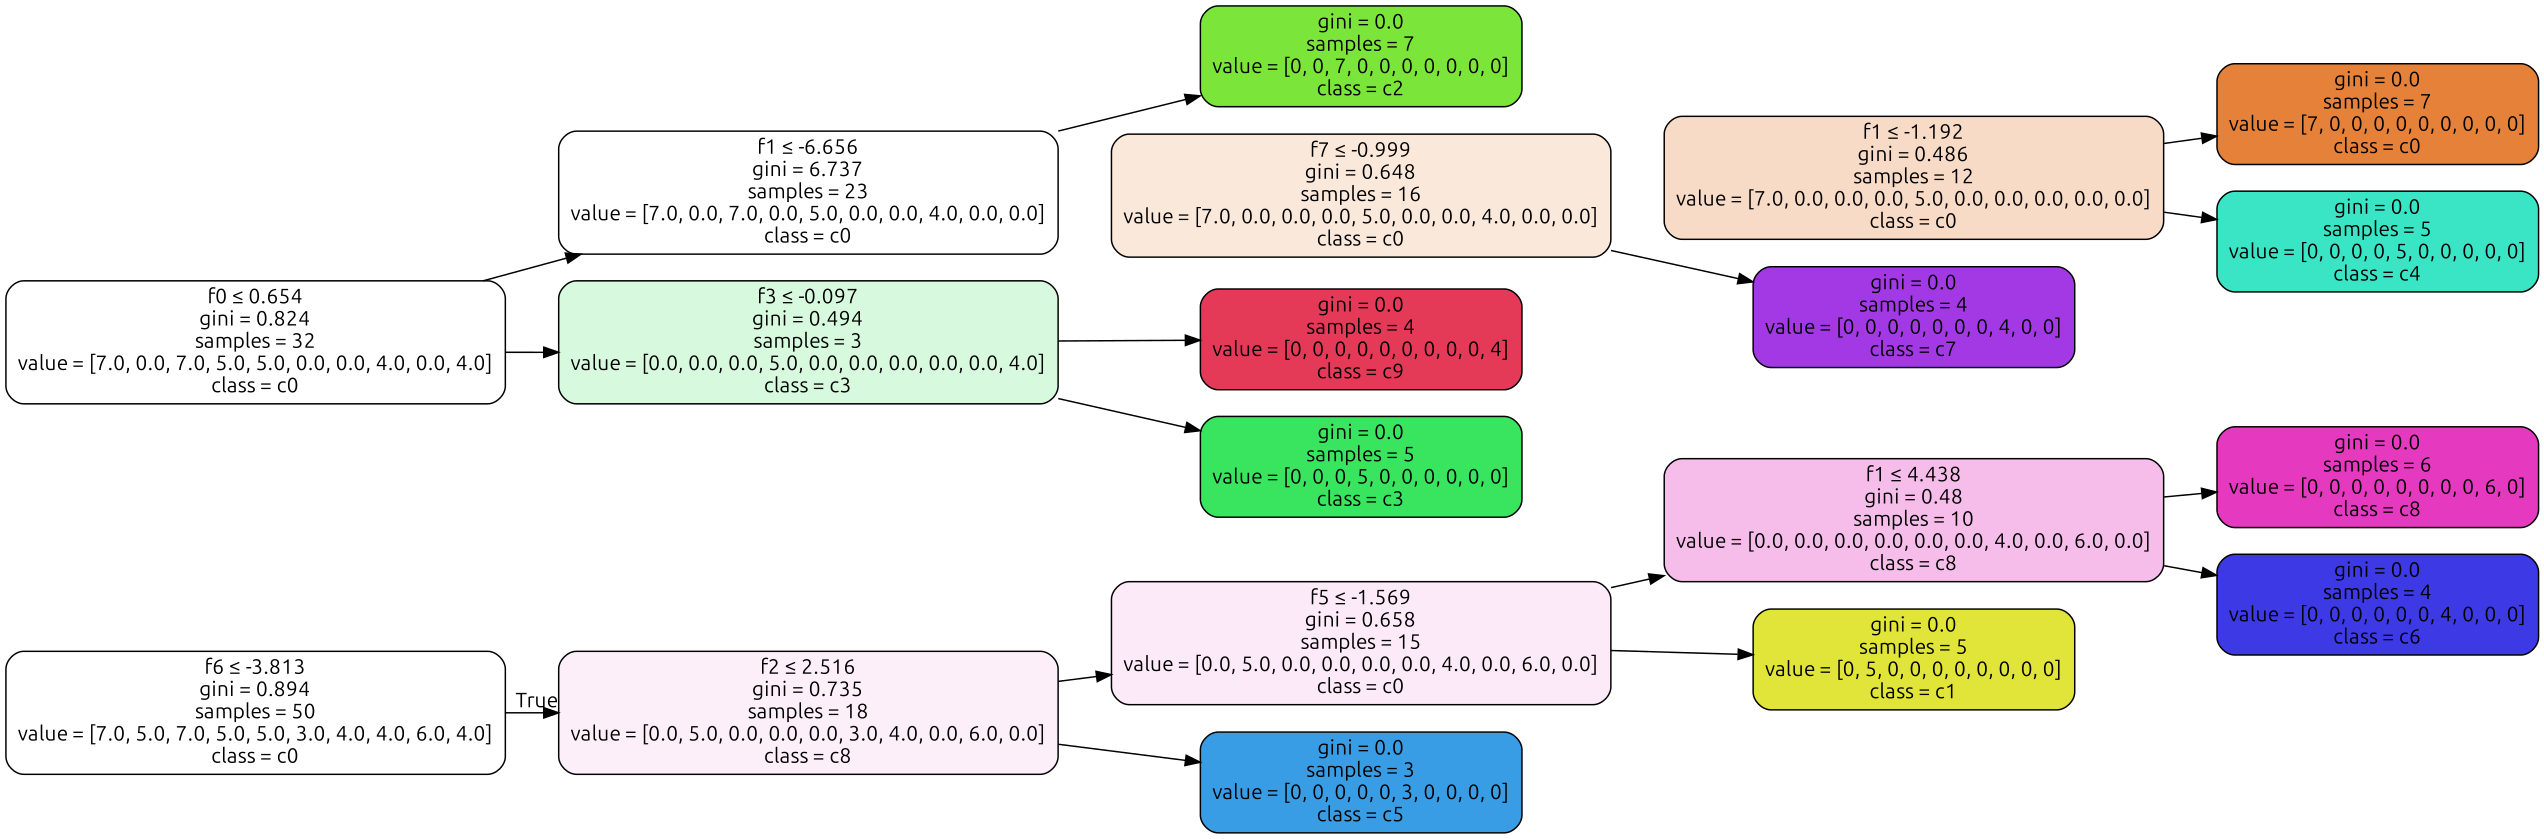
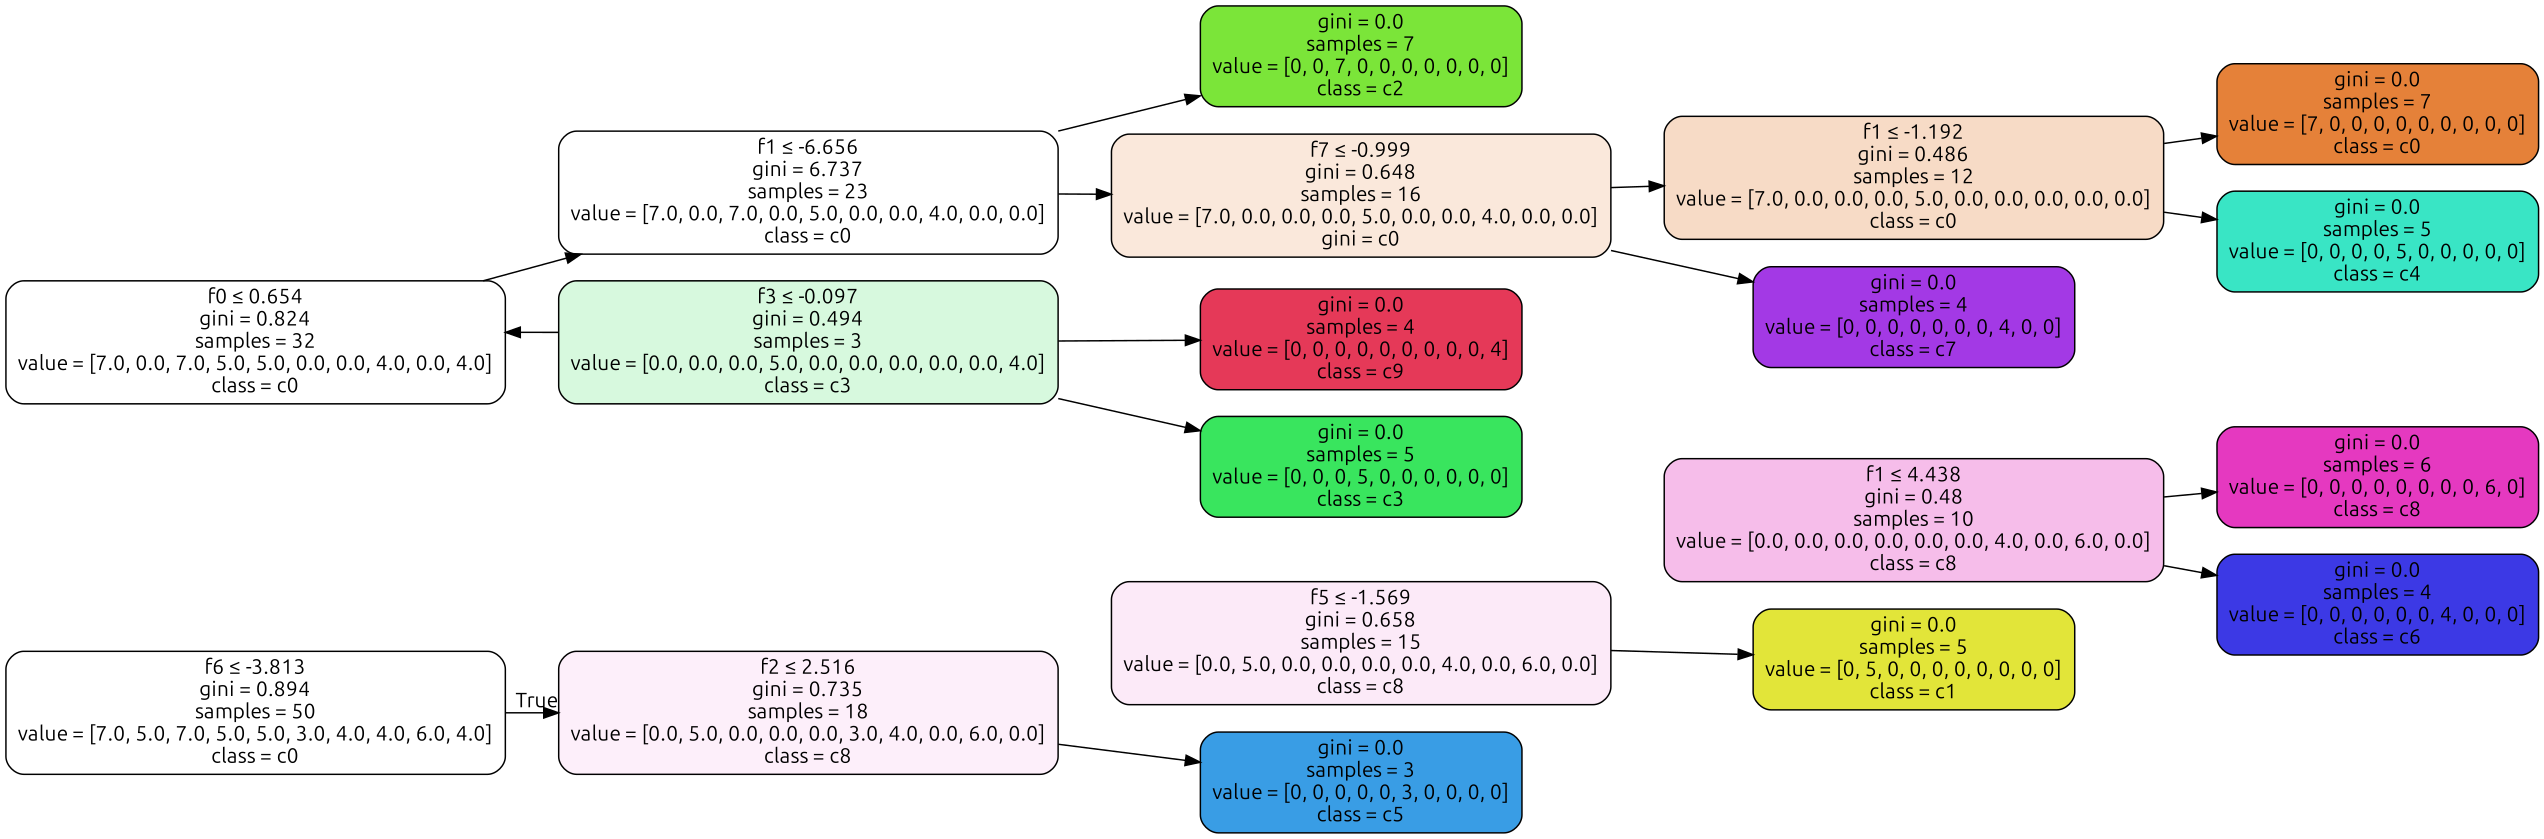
  digraph {
    fontname=Ubuntu
    rankdir=LR
    node [color=black fillcolor="#e5813900" fontname=Ubuntu shape=box style="filled, rounded"]
    edge [fontname=Ubuntu]
    n1 [label=<f6 &le; -3.813<br/>gini = 0.894<br/>samples = 50<br/>value = [7.0, 5.0, 7.0, 5.0, 5.0, 3.0, 4.0, 4.0, 6.0, 4.0]<br/>class = c0>]
    n2 [fillcolor="#e539c014" label=<f2 &le; 2.516<br/>gini = 0.735<br/>samples = 18<br/>value = [0.0, 5.0, 0.0, 0.0, 0.0, 3.0, 4.0, 0.0, 6.0, 0.0]<br/>class = c8>]
-   n3 [fillcolor="#e539c01a" label=<f5 &le; -1.569<br/>gini = 0.658<br/>samples = 15<br/>value = [0.0, 5.0, 0.0, 0.0, 0.0, 0.0, 4.0, 0.0, 6.0, 0.0]<br/>class = c0>]
+   n3 [fillcolor="#e539c01a" label=<f5 &le; -1.569<br/>gini = 0.658<br/>samples = 15<br/>value = [0.0, 5.0, 0.0, 0.0, 0.0, 0.0, 4.0, 0.0, 6.0, 0.0]<br/>class = c8>]
    n4 [fillcolor="#399de5ff" label=<gini = 0.0<br/>samples = 3<br/>value = [0, 0, 0, 0, 0, 3, 0, 0, 0, 0]<br/>class = c5>]
    n5 [label=<f0 &le; 0.654<br/>gini = 0.824<br/>samples = 32<br/>value = [7.0, 0.0, 7.0, 5.0, 5.0, 0.0, 0.0, 4.0, 0.0, 4.0]<br/>class = c0>]
    n6 [label=<f1 &le; -6.656<br/>gini = 6.737<br/>samples = 23<br/>value = [7.0, 0.0, 7.0, 0.0, 5.0, 0.0, 0.0, 4.0, 0.0, 0.0]<br/>class = c0>]
    n7 [fillcolor="#39e55e33" label=<f3 &le; -0.097<br/>gini = 0.494<br/>samples = 3<br/>value = [0.0, 0.0, 0.0, 5.0, 0.0, 0.0, 0.0, 0.0, 0.0, 4.0]<br/>class = c3>]
    n8 [fillcolor="#e539c055" label=<f1 &le; 4.438<br/>gini = 0.48<br/>samples = 10<br/>value = [0.0, 0.0, 0.0, 0.0, 0.0, 0.0, 4.0, 0.0, 6.0, 0.0]<br/>class = c8>]
    n9 [fillcolor="#e2e539ff" label=<gini = 0.0<br/>samples = 5<br/>value = [0, 5, 0, 0, 0, 0, 0, 0, 0, 0]<br/>class = c1>]
    n10 [fillcolor="#e539c0ff" label=<gini = 0.0<br/>samples = 6<br/>value = [0, 0, 0, 0, 0, 0, 0, 0, 6, 0]<br/>class = c8>]
    n11 [fillcolor="#3c39e5ff" label=<gini = 0.0<br/>samples = 4<br/>value = [0, 0, 0, 0, 0, 0, 4, 0, 0, 0]<br/>class = c6>]
    n12 [fillcolor="#7be539ff" label=<gini = 0.0<br/>samples = 7<br/>value = [0, 0, 7, 0, 0, 0, 0, 0, 0, 0]<br/>class = c2>]
-   n13 [fillcolor="#e581392e" label=<f7 &le; -0.999<br/>gini = 0.648<br/>samples = 16<br/>value = [7.0, 0.0, 0.0, 0.0, 5.0, 0.0, 0.0, 4.0, 0.0, 0.0]<br/>class = c0>]
+   n13 [fillcolor="#e581392e" label=<f7 &le; -0.999<br/>gini = 0.648<br/>samples = 16<br/>value = [7.0, 0.0, 0.0, 0.0, 5.0, 0.0, 0.0, 4.0, 0.0, 0.0]<br/>gini = c0>]
    n14 [fillcolor="#e53958ff" label=<gini = 0.0<br/>samples = 4<br/>value = [0, 0, 0, 0, 0, 0, 0, 0, 0, 4]<br/>class = c9>]
    n15 [fillcolor="#39e55eff" label=<gini = 0.0<br/>samples = 5<br/>value = [0, 0, 0, 5, 0, 0, 0, 0, 0, 0]<br/>class = c3>]
    n16 [fillcolor="#e5813949" label=<f1 &le; -1.192<br/>gini = 0.486<br/>samples = 12<br/>value = [7.0, 0.0, 0.0, 0.0, 5.0, 0.0, 0.0, 0.0, 0.0, 0.0]<br/>class = c0>]
    n17 [fillcolor="#a339e5ff" label=<gini = 0.0<br/>samples = 4<br/>value = [0, 0, 0, 0, 0, 0, 0, 4, 0, 0]<br/>class = c7>]
    n18 [fillcolor="#e58139ff" label=<gini = 0.0<br/>samples = 7<br/>value = [7, 0, 0, 0, 0, 0, 0, 0, 0, 0]<br/>class = c0>]
    n19 [fillcolor="#39e5c5ff" label=<gini = 0.0<br/>samples = 5<br/>value = [0, 0, 0, 0, 5, 0, 0, 0, 0, 0]<br/>class = c4>]
    n1 -> n2 [headlabel=True labelangle=45 labeldistance=2.5]
-   n2 -> n3
    n2 -> n4
-   n3 -> n8
    n3 -> n9
    n5 -> n6
-   n5 -> n7
+   n7 -> n5
    n6 -> n12
+   n6 -> n13
    n7 -> n14
    n7 -> n15
    n8 -> n10
    n8 -> n11
+   n13 -> n16
    n13 -> n17
    n16 -> n18
    n16 -> n19
  }
